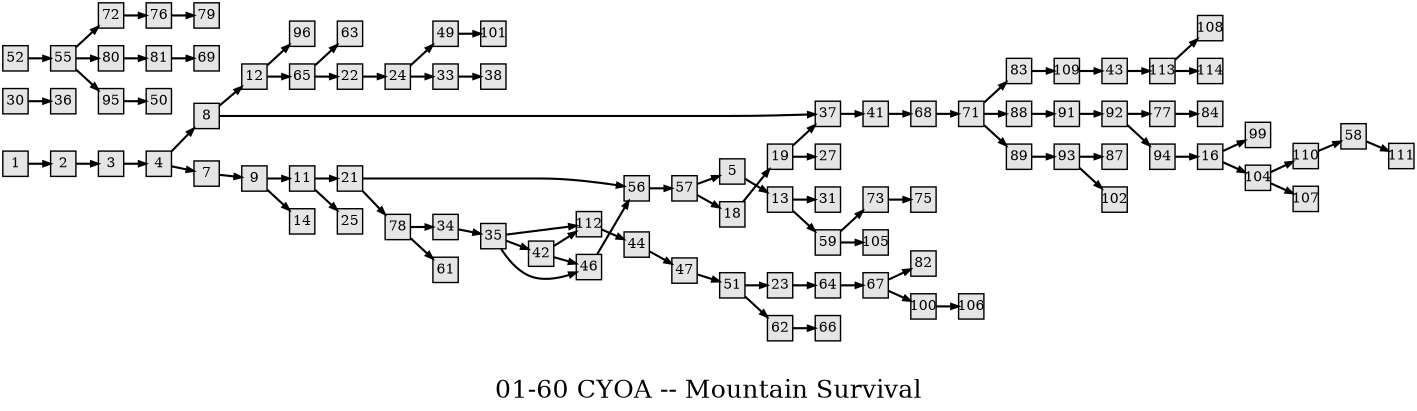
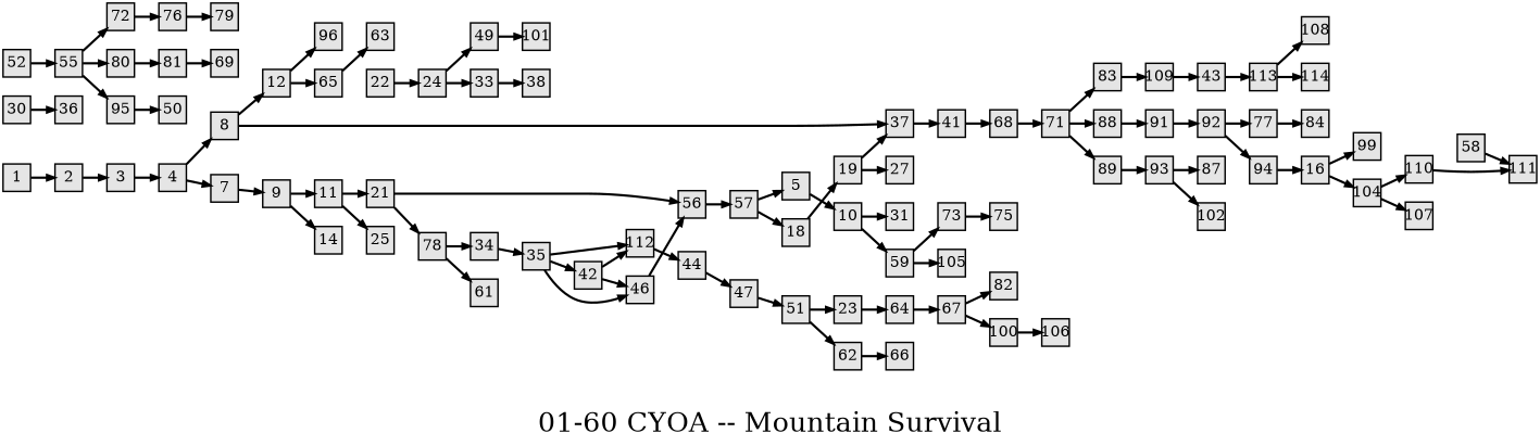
  digraph {
    fontsize=36
    label="01-60 CYOA -- Mountain Survival"
    nodesep=0.35
    ordering=out
    rankdir=LR
    ranksep=0.45
    node [fillcolor=grey90 fixedsize=true fontsize=20 labelfloat=true margin="0,0" penwidth=2 regular=true shape=rect style=filled]
    edge [fontsize=12 labelfloat=true penwidth=3]
    1
    2
    3
    4
    8
    7
    12
    37
    9
    96
    n11 [label=65]
    41
    11
    14
    5
-   10 [label=13]
+   10
    31
    59
    73
    105
    21
    25
    63
    22
    68
    56
    n27 [label=78]
    75
    57
    34
    61
    24
    49
    33
    16
    99
    104
    110
    107
    58
    18
    19
    27
    35
    101
    38
    23
    64
    67
    82
    100
    112
    42
    46
    30
    36
    44
    47
    71
    52
    55
    72
    80
    95
    83
    88
    89
    43
    113
    108
    114
    51
    62
    66
    76
    81
    50
    79
    69
    111
    106
    109
    91
    93
    92
    87
    102
    77
    84
    94
    1 -> 2
    2 -> 3
    3 -> 4
    4 -> 8
    4 -> 7
    8 -> 12
    8 -> 37
    7 -> 9
    12 -> 96
    12 -> n11
    37 -> 41
    9 -> 11
    9 -> 14
    n11 -> 63
-   n11 -> 22
    41 -> 68
    11 -> 21
    11 -> 25
    5 -> 10
    10 -> 31
    10 -> 59
    59 -> 73
    59 -> 105
    73 -> 75
    21 -> 56
    21 -> n27
    22 -> 24
    68 -> 71
    56 -> 57
    n27 -> 34
    n27 -> 61
    57 -> 5
    57 -> 18
    34 -> 35
    24 -> 49
    24 -> 33
    49 -> 101
    33 -> 38
    16 -> 99
    16 -> 104
    104 -> 110
    104 -> 107
-   110 -> 58
+   110 -> 111
    58 -> 111
    18 -> 19
    19 -> 37
    19 -> 27
    35 -> 112
    35 -> 42
    35 -> 46
    23 -> 64
    64 -> 67
    67 -> 82
    67 -> 100
    100 -> 106
    112 -> 44
    42 -> 112
    42 -> 46
    46 -> 56
    30 -> 36
    44 -> 47
    47 -> 51
    71 -> 83
    71 -> 88
    71 -> 89
    52 -> 55
    55 -> 72
    55 -> 80
    55 -> 95
    72 -> 76
    80 -> 81
    95 -> 50
    83 -> 109
    88 -> 91
    89 -> 93
    43 -> 113
    113 -> 108
    113 -> 114
    51 -> 23
    51 -> 62
    62 -> 66
    76 -> 79
    81 -> 69
    109 -> 43
    91 -> 92
    93 -> 87
    93 -> 102
    92 -> 77
    92 -> 94
    77 -> 84
    94 -> 16
  }
